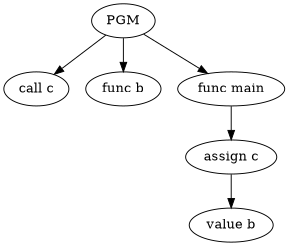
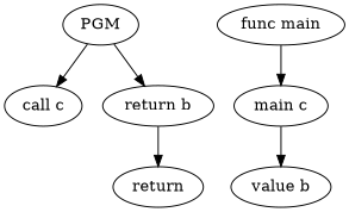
  digraph {
    node [shape=ellipse]
    n1 [label=PGM]
    n2 [label="call c"]
-   n3 [label="func b"]
+   n3 [label="return b"]
    n4 [label="func main"]
-   n6 [label="assign c"]
+   n5 [label=return]
+   n6 [label="main c"]
    n7 [label="value b"]
    n1 -> n2
    n1 -> n3
-   n1 -> n4
+   n3 -> n5
    n4 -> n6
    n6 -> n7
  }
